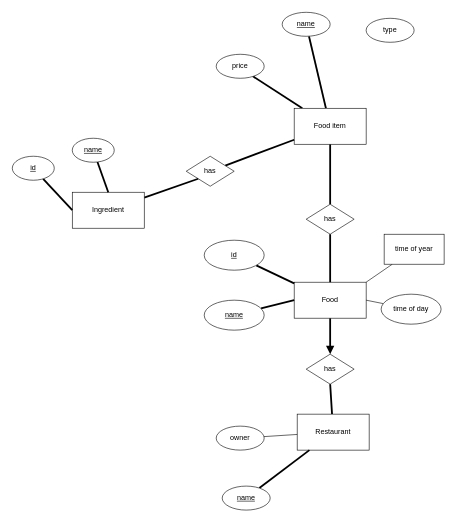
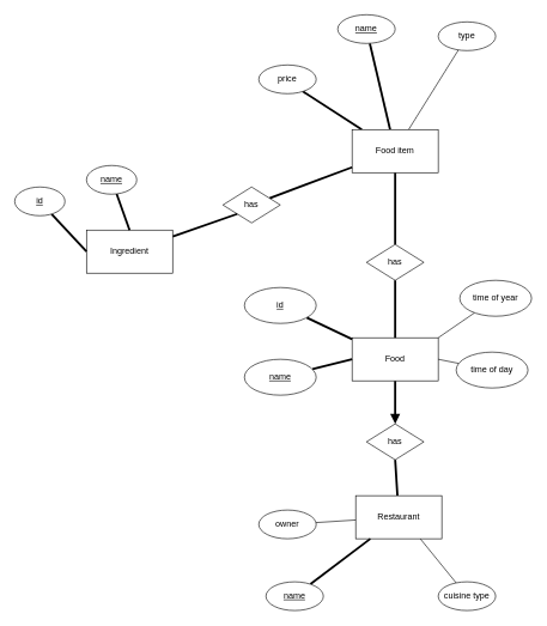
  <mxCell id="0" />
  <mxCell id="1" parent="0" />
  <mxCell id="2" style="edgeStyle=none;html=1;entryX=0.5;entryY=1;entryDx=0;entryDy=0;endArrow=none;endFill=0;strokeWidth=3;" parent="1" source="3" target="6" edge="1"><mxGeometry relative="1" as="geometry" /></mxCell>
  <mxCell id="3" value="Restaurant" style="rounded=0;whiteSpace=wrap;html=1;" parent="1" vertex="1"><mxGeometry x="495" y="690" width="120" height="60" as="geometry" /></mxCell>
  <mxCell id="4" style="edgeStyle=none;html=1;entryX=0.5;entryY=0;entryDx=0;entryDy=0;endArrow=block;endFill=1;strokeWidth=3;" parent="1" source="5" target="6" edge="1"><mxGeometry relative="1" as="geometry" /></mxCell>
  <mxCell id="5" value="Food" style="rounded=0;whiteSpace=wrap;html=1;" parent="1" vertex="1"><mxGeometry x="490" y="470" width="120" height="60" as="geometry" /></mxCell>
  <mxCell id="6" value="has" style="rhombus;whiteSpace=wrap;html=1;" parent="1" vertex="1"><mxGeometry x="510" y="590" width="80" height="50" as="geometry" /></mxCell>
  <mxCell id="7" style="edgeStyle=none;html=1;entryX=0.5;entryY=0;entryDx=0;entryDy=0;endArrow=none;endFill=0;strokeWidth=3;" parent="1" source="8" target="5" edge="1"><mxGeometry relative="1" as="geometry" /></mxCell>
  <mxCell id="8" value="has" style="rhombus;whiteSpace=wrap;html=1;" parent="1" vertex="1"><mxGeometry x="510" y="340" width="80" height="50" as="geometry" /></mxCell>
  <mxCell id="9" style="edgeStyle=none;html=1;entryX=0.765;entryY=0.919;entryDx=0;entryDy=0;entryPerimeter=0;endArrow=none;endFill=0;strokeWidth=3;" parent="1" source="13" target="14" edge="1"><mxGeometry relative="1" as="geometry" /></mxCell>
  <mxCell id="10" style="edgeStyle=none;html=1;endArrow=none;endFill=0;strokeWidth=3;" parent="1" source="13" target="15" edge="1"><mxGeometry relative="1" as="geometry" /></mxCell>
+ <mxCell id="11" style="edgeStyle=none;html=1;endArrow=none;endFill=0;" parent="1" source="13" target="16" edge="1"><mxGeometry relative="1" as="geometry" /></mxCell>
  <mxCell id="12" style="edgeStyle=none;html=1;entryX=0.5;entryY=0;entryDx=0;entryDy=0;endArrow=none;endFill=0;strokeWidth=3;" parent="1" source="13" target="8" edge="1"><mxGeometry relative="1" as="geometry" /></mxCell>
  <mxCell id="13" value="Food item" style="rounded=0;whiteSpace=wrap;html=1;" parent="1" vertex="1"><mxGeometry x="490" y="180" width="120" height="60" as="geometry" /></mxCell>
  <mxCell id="14" value="price" style="ellipse;whiteSpace=wrap;html=1;" parent="1" vertex="1"><mxGeometry x="360" y="90" width="80" height="40" as="geometry" /></mxCell>
  <mxCell id="15" value="&lt;u&gt;name&lt;/u&gt;" style="ellipse;whiteSpace=wrap;html=1;" parent="1" vertex="1"><mxGeometry x="470" y="20" width="80" height="40" as="geometry" /></mxCell>
  <mxCell id="16" value="type" style="ellipse;whiteSpace=wrap;html=1;" parent="1" vertex="1"><mxGeometry x="610" y="30" width="80" height="40" as="geometry" /></mxCell>
+ <mxCell id="17" style="edgeStyle=none;html=1;entryX=0.75;entryY=1;entryDx=0;entryDy=0;endArrow=none;endFill=0;" parent="1" source="18" target="3" edge="1"><mxGeometry relative="1" as="geometry" /></mxCell>
+ <mxCell id="18" value="cuisine type" style="ellipse;whiteSpace=wrap;html=1;" parent="1" vertex="1"><mxGeometry x="610" y="810" width="80" height="40" as="geometry" /></mxCell>
  <mxCell id="19" style="edgeStyle=none;html=1;endArrow=none;endFill=0;strokeWidth=3;" parent="1" source="20" target="3" edge="1"><mxGeometry relative="1" as="geometry" /></mxCell>
  <mxCell id="20" value="&lt;u&gt;name&lt;/u&gt;" style="ellipse;whiteSpace=wrap;html=1;" parent="1" vertex="1"><mxGeometry x="370" y="810" width="80" height="40" as="geometry" /></mxCell>
  <mxCell id="21" style="edgeStyle=none;html=1;endArrow=none;endFill=0;strokeWidth=3;" parent="1" source="22" target="13" edge="1"><mxGeometry relative="1" as="geometry" /></mxCell>
  <mxCell id="22" value="has" style="rhombus;whiteSpace=wrap;html=1;" parent="1" vertex="1"><mxGeometry x="310" y="260" width="80" height="50" as="geometry" /></mxCell>
  <mxCell id="23" style="edgeStyle=none;html=1;entryX=0;entryY=1;entryDx=0;entryDy=0;endArrow=none;endFill=0;strokeWidth=3;" parent="1" source="24" target="22" edge="1"><mxGeometry relative="1" as="geometry" /></mxCell>
  <mxCell id="24" value="Ingredient" style="rounded=0;whiteSpace=wrap;html=1;" parent="1" vertex="1"><mxGeometry x="120" y="320" width="120" height="60" as="geometry" /></mxCell>
  <mxCell id="25" style="edgeStyle=none;html=1;entryX=0;entryY=0.5;entryDx=0;entryDy=0;strokeWidth=3;endArrow=none;endFill=0;" edge="1" parent="1" source="26" target="5"><mxGeometry relative="1" as="geometry" /></mxCell>
  <mxCell id="26" value="&lt;u&gt;name&lt;/u&gt;" style="ellipse;whiteSpace=wrap;html=1;" vertex="1" parent="1"><mxGeometry x="340" y="500" width="100" height="50" as="geometry" /></mxCell>
  <mxCell id="27" style="edgeStyle=none;html=1;entryX=1;entryY=0.5;entryDx=0;entryDy=0;endArrow=none;endFill=0;strokeWidth=1;" edge="1" parent="1" source="28" target="5"><mxGeometry relative="1" as="geometry" /></mxCell>
  <mxCell id="28" value="time of day" style="ellipse;whiteSpace=wrap;html=1;" vertex="1" parent="1"><mxGeometry x="635" y="490" width="100" height="50" as="geometry" /></mxCell>
  <mxCell id="29" style="edgeStyle=none;html=1;entryX=1;entryY=0;entryDx=0;entryDy=0;endArrow=none;endFill=0;strokeWidth=1;" edge="1" parent="1" source="30" target="5"><mxGeometry relative="1" as="geometry" /></mxCell>
- <mxCell id="30" value="time of year" style="whiteSpace=wrap;html=1;rounded=0;" vertex="1" parent="1"><mxGeometry x="640" y="390" width="100" height="50" as="geometry" /></mxCell>
+ <mxCell id="30" value="time of year" style="ellipse;whiteSpace=wrap;html=1;" vertex="1" parent="1"><mxGeometry x="640" y="390" width="100" height="50" as="geometry" /></mxCell>
  <mxCell id="31" style="edgeStyle=none;html=1;entryX=0.5;entryY=0;entryDx=0;entryDy=0;endArrow=none;endFill=0;strokeWidth=3;" edge="1" parent="1" source="32" target="24"><mxGeometry relative="1" as="geometry" /></mxCell>
  <mxCell id="32" value="&lt;u&gt;name&lt;/u&gt;" style="ellipse;whiteSpace=wrap;html=1;" vertex="1" parent="1"><mxGeometry x="120" y="230" width="70" height="40" as="geometry" /></mxCell>
  <mxCell id="33" style="edgeStyle=none;html=1;endArrow=none;endFill=0;strokeWidth=3;" edge="1" parent="1" source="34" target="5"><mxGeometry relative="1" as="geometry" /></mxCell>
  <mxCell id="34" value="&lt;u&gt;id&lt;/u&gt;" style="ellipse;whiteSpace=wrap;html=1;" vertex="1" parent="1"><mxGeometry x="340" y="400" width="100" height="50" as="geometry" /></mxCell>
  <mxCell id="35" style="edgeStyle=none;html=1;entryX=0;entryY=0.5;entryDx=0;entryDy=0;endArrow=none;endFill=0;strokeWidth=3;" edge="1" parent="1" source="36" target="24"><mxGeometry relative="1" as="geometry" /></mxCell>
  <mxCell id="36" value="&lt;u&gt;id&lt;/u&gt;" style="ellipse;whiteSpace=wrap;html=1;" vertex="1" parent="1"><mxGeometry x="20" y="260" width="70" height="40" as="geometry" /></mxCell>
  <mxCell id="37" style="edgeStyle=none;html=1;endArrow=none;endFill=0;strokeWidth=1;" edge="1" parent="1" source="38" target="3"><mxGeometry relative="1" as="geometry" /></mxCell>
  <mxCell id="38" value="owner" style="ellipse;whiteSpace=wrap;html=1;" vertex="1" parent="1"><mxGeometry x="360" y="710" width="80" height="40" as="geometry" /></mxCell>
